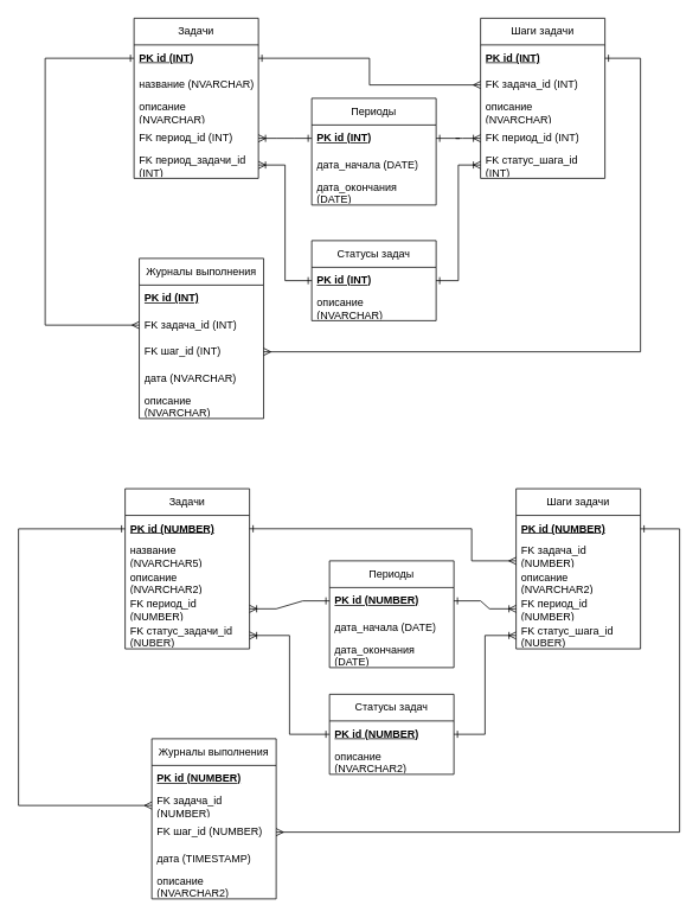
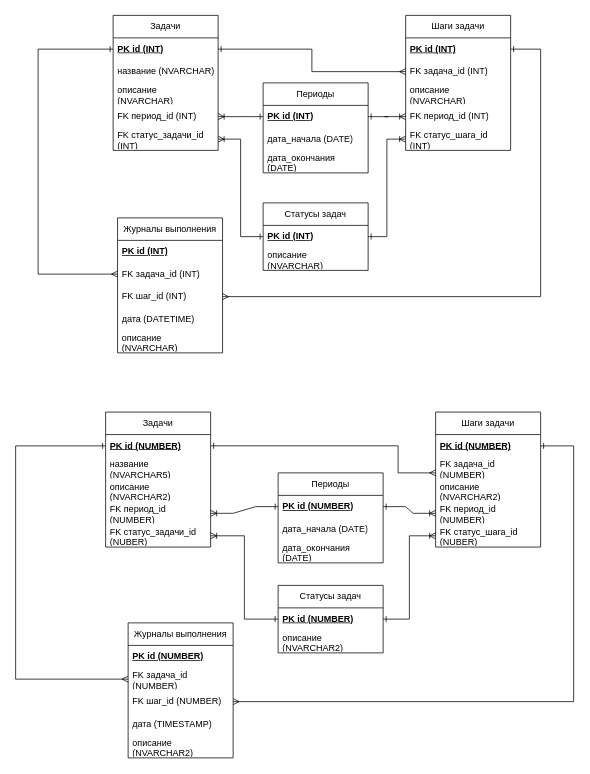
  <mxCell id="0" />
  <mxCell id="1" parent="0" />
  <mxCell id="2" value="Задачи" style="swimlane;fontStyle=0;childLayout=stackLayout;horizontal=1;startSize=30;horizontalStack=0;resizeParent=1;resizeParentMax=0;resizeLast=0;collapsible=1;marginBottom=0;whiteSpace=wrap;html=1;" parent="1" vertex="1"><mxGeometry x="150" y="20" width="140" height="180" as="geometry" /></mxCell>
  <mxCell id="3" value="&lt;b&gt;PK id (INT)&lt;/b&gt;" style="text;strokeColor=none;fillColor=none;align=left;verticalAlign=middle;spacingLeft=4;spacingRight=4;overflow=hidden;points=[[0,0.5],[1,0.5]];portConstraint=eastwest;rotatable=0;whiteSpace=wrap;html=1;fontStyle=4" parent="2" vertex="1"><mxGeometry y="30" width="140" height="30" as="geometry" /></mxCell>
  <mxCell id="4" value="название (NVARCHAR)" style="text;strokeColor=none;fillColor=none;align=left;verticalAlign=middle;spacingLeft=4;spacingRight=4;overflow=hidden;points=[[0,0.5],[1,0.5]];portConstraint=eastwest;rotatable=0;whiteSpace=wrap;html=1;" parent="2" vertex="1"><mxGeometry y="60" width="140" height="30" as="geometry" /></mxCell>
  <mxCell id="5" value="описание (NVARCHAR)" style="text;strokeColor=none;fillColor=none;align=left;verticalAlign=middle;spacingLeft=4;spacingRight=4;overflow=hidden;points=[[0,0.5],[1,0.5]];portConstraint=eastwest;rotatable=0;whiteSpace=wrap;html=1;" parent="2" vertex="1"><mxGeometry y="90" width="140" height="30" as="geometry" /></mxCell>
  <mxCell id="6" value="FK период_id (INT)" style="text;strokeColor=none;fillColor=none;align=left;verticalAlign=middle;spacingLeft=4;spacingRight=4;overflow=hidden;points=[[0,0.5],[1,0.5]];portConstraint=eastwest;rotatable=0;whiteSpace=wrap;html=1;" parent="2" vertex="1"><mxGeometry y="120" width="140" height="30" as="geometry" /></mxCell>
- <mxCell id="7" value="FK период_задачи_id (INT)" style="text;strokeColor=none;fillColor=none;align=left;verticalAlign=middle;spacingLeft=4;spacingRight=4;overflow=hidden;points=[[0,0.5],[1,0.5]];portConstraint=eastwest;rotatable=0;whiteSpace=wrap;html=1;" parent="2" vertex="1"><mxGeometry y="150" width="140" height="30" as="geometry" /></mxCell>
+ <mxCell id="7" value="FK статус_задачи_id (INT)" style="text;strokeColor=none;fillColor=none;align=left;verticalAlign=middle;spacingLeft=4;spacingRight=4;overflow=hidden;points=[[0,0.5],[1,0.5]];portConstraint=eastwest;rotatable=0;whiteSpace=wrap;html=1;" parent="2" vertex="1"><mxGeometry y="150" width="140" height="30" as="geometry" /></mxCell>
  <mxCell id="8" value="Шаги задачи" style="swimlane;fontStyle=0;childLayout=stackLayout;horizontal=1;startSize=30;horizontalStack=0;resizeParent=1;resizeParentMax=0;resizeLast=0;collapsible=1;marginBottom=0;whiteSpace=wrap;html=1;" parent="1" vertex="1"><mxGeometry x="540" y="20" width="140" height="180" as="geometry" /></mxCell>
  <mxCell id="9" value="PK id (INT)" style="text;strokeColor=none;fillColor=none;align=left;verticalAlign=middle;spacingLeft=4;spacingRight=4;overflow=hidden;points=[[0,0.5],[1,0.5]];portConstraint=eastwest;rotatable=0;whiteSpace=wrap;html=1;fontStyle=5" parent="8" vertex="1"><mxGeometry y="30" width="140" height="30" as="geometry" /></mxCell>
  <mxCell id="10" value="FK задача_id (INT)" style="text;strokeColor=none;fillColor=none;align=left;verticalAlign=middle;spacingLeft=4;spacingRight=4;overflow=hidden;points=[[0,0.5],[1,0.5]];portConstraint=eastwest;rotatable=0;whiteSpace=wrap;html=1;" parent="8" vertex="1"><mxGeometry y="60" width="140" height="30" as="geometry" /></mxCell>
  <mxCell id="11" value="описание (NVARCHAR)" style="text;strokeColor=none;fillColor=none;align=left;verticalAlign=middle;spacingLeft=4;spacingRight=4;overflow=hidden;points=[[0,0.5],[1,0.5]];portConstraint=eastwest;rotatable=0;whiteSpace=wrap;html=1;" parent="8" vertex="1"><mxGeometry y="90" width="140" height="30" as="geometry" /></mxCell>
  <mxCell id="12" value="FK период_id (INT)" style="text;strokeColor=none;fillColor=none;align=left;verticalAlign=middle;spacingLeft=4;spacingRight=4;overflow=hidden;points=[[0,0.5],[1,0.5]];portConstraint=eastwest;rotatable=0;whiteSpace=wrap;html=1;" parent="8" vertex="1"><mxGeometry y="120" width="140" height="30" as="geometry" /></mxCell>
  <mxCell id="13" value="FK статус_шага_id (INT)" style="text;strokeColor=none;fillColor=none;align=left;verticalAlign=middle;spacingLeft=4;spacingRight=4;overflow=hidden;points=[[0,0.5],[1,0.5]];portConstraint=eastwest;rotatable=0;whiteSpace=wrap;html=1;" parent="8" vertex="1"><mxGeometry y="150" width="140" height="30" as="geometry" /></mxCell>
  <mxCell id="14" value="Журналы выполнения" style="swimlane;fontStyle=0;childLayout=stackLayout;horizontal=1;startSize=30;horizontalStack=0;resizeParent=1;resizeParentMax=0;resizeLast=0;collapsible=1;marginBottom=0;whiteSpace=wrap;html=1;" parent="1" vertex="1"><mxGeometry x="155.91" y="290" width="140" height="180" as="geometry" /></mxCell>
  <mxCell id="15" value="PK id (INT)" style="text;strokeColor=none;fillColor=none;align=left;verticalAlign=middle;spacingLeft=4;spacingRight=4;overflow=hidden;points=[[0,0.5],[1,0.5]];portConstraint=eastwest;rotatable=0;whiteSpace=wrap;html=1;fontStyle=5" parent="14" vertex="1"><mxGeometry y="30" width="140" height="30" as="geometry" /></mxCell>
  <mxCell id="16" value="FK задача_id (INT)" style="text;strokeColor=none;fillColor=none;align=left;verticalAlign=middle;spacingLeft=4;spacingRight=4;overflow=hidden;points=[[0,0.5],[1,0.5]];portConstraint=eastwest;rotatable=0;whiteSpace=wrap;html=1;" parent="14" vertex="1"><mxGeometry y="60" width="140" height="30" as="geometry" /></mxCell>
  <mxCell id="17" value="FK шаг_id (INT)" style="text;strokeColor=none;fillColor=none;align=left;verticalAlign=middle;spacingLeft=4;spacingRight=4;overflow=hidden;points=[[0,0.5],[1,0.5]];portConstraint=eastwest;rotatable=0;whiteSpace=wrap;html=1;" parent="14" vertex="1"><mxGeometry y="90" width="140" height="30" as="geometry" /></mxCell>
- <mxCell id="18" value="дата (NVARCHAR)" style="text;strokeColor=none;fillColor=none;align=left;verticalAlign=middle;spacingLeft=4;spacingRight=4;overflow=hidden;points=[[0,0.5],[1,0.5]];portConstraint=eastwest;rotatable=0;whiteSpace=wrap;html=1;" parent="14" vertex="1"><mxGeometry y="120" width="140" height="30" as="geometry" /></mxCell>
+ <mxCell id="18" value="дата (DATETIME)" style="text;strokeColor=none;fillColor=none;align=left;verticalAlign=middle;spacingLeft=4;spacingRight=4;overflow=hidden;points=[[0,0.5],[1,0.5]];portConstraint=eastwest;rotatable=0;whiteSpace=wrap;html=1;" parent="14" vertex="1"><mxGeometry y="120" width="140" height="30" as="geometry" /></mxCell>
  <mxCell id="19" value="описание (NVARCHAR)" style="text;strokeColor=none;fillColor=none;align=left;verticalAlign=middle;spacingLeft=4;spacingRight=4;overflow=hidden;points=[[0,0.5],[1,0.5]];portConstraint=eastwest;rotatable=0;whiteSpace=wrap;html=1;" parent="14" vertex="1"><mxGeometry y="150" width="140" height="30" as="geometry" /></mxCell>
  <mxCell id="20" value="Статусы задач" style="swimlane;fontStyle=0;childLayout=stackLayout;horizontal=1;startSize=30;horizontalStack=0;resizeParent=1;resizeParentMax=0;resizeLast=0;collapsible=1;marginBottom=0;whiteSpace=wrap;html=1;" parent="1" vertex="1"><mxGeometry x="350" y="270" width="140" height="90" as="geometry" /></mxCell>
  <mxCell id="21" value="PK id (INT)" style="text;strokeColor=none;fillColor=none;align=left;verticalAlign=middle;spacingLeft=4;spacingRight=4;overflow=hidden;points=[[0,0.5],[1,0.5]];portConstraint=eastwest;rotatable=0;whiteSpace=wrap;html=1;fontStyle=5" parent="20" vertex="1"><mxGeometry y="30" width="140" height="30" as="geometry" /></mxCell>
  <mxCell id="22" value="описание (NVARCHAR)" style="text;strokeColor=none;fillColor=none;align=left;verticalAlign=middle;spacingLeft=4;spacingRight=4;overflow=hidden;points=[[0,0.5],[1,0.5]];portConstraint=eastwest;rotatable=0;whiteSpace=wrap;html=1;" parent="20" vertex="1"><mxGeometry y="60" width="140" height="30" as="geometry" /></mxCell>
  <mxCell id="23" value="Задачи" style="swimlane;fontStyle=0;childLayout=stackLayout;horizontal=1;startSize=30;horizontalStack=0;resizeParent=1;resizeParentMax=0;resizeLast=0;collapsible=1;marginBottom=0;whiteSpace=wrap;html=1;" parent="1" vertex="1"><mxGeometry x="140" y="548.93" width="140" height="180" as="geometry" /></mxCell>
  <mxCell id="24" value="&lt;b&gt;PK id (NUMBER)&lt;/b&gt;" style="text;strokeColor=none;fillColor=none;align=left;verticalAlign=middle;spacingLeft=4;spacingRight=4;overflow=hidden;points=[[0,0.5],[1,0.5]];portConstraint=eastwest;rotatable=0;whiteSpace=wrap;html=1;fontStyle=4" parent="23" vertex="1"><mxGeometry y="30" width="140" height="30" as="geometry" /></mxCell>
  <mxCell id="25" value="название (NVARCHAR5)" style="text;strokeColor=none;fillColor=none;align=left;verticalAlign=middle;spacingLeft=4;spacingRight=4;overflow=hidden;points=[[0,0.5],[1,0.5]];portConstraint=eastwest;rotatable=0;whiteSpace=wrap;html=1;" parent="23" vertex="1"><mxGeometry y="60" width="140" height="30" as="geometry" /></mxCell>
  <mxCell id="26" value="описание (NVARCHAR2)" style="text;strokeColor=none;fillColor=none;align=left;verticalAlign=middle;spacingLeft=4;spacingRight=4;overflow=hidden;points=[[0,0.5],[1,0.5]];portConstraint=eastwest;rotatable=0;whiteSpace=wrap;html=1;" parent="23" vertex="1"><mxGeometry y="90" width="140" height="30" as="geometry" /></mxCell>
  <mxCell id="27" value="FK период_id (NUMBER)" style="text;strokeColor=none;fillColor=none;align=left;verticalAlign=middle;spacingLeft=4;spacingRight=4;overflow=hidden;points=[[0,0.5],[1,0.5]];portConstraint=eastwest;rotatable=0;whiteSpace=wrap;html=1;" parent="23" vertex="1"><mxGeometry y="120" width="140" height="30" as="geometry" /></mxCell>
  <mxCell id="28" value="FK статус_задачи_id (NUBER)" style="text;strokeColor=none;fillColor=none;align=left;verticalAlign=middle;spacingLeft=4;spacingRight=4;overflow=hidden;points=[[0,0.5],[1,0.5]];portConstraint=eastwest;rotatable=0;whiteSpace=wrap;html=1;" parent="23" vertex="1"><mxGeometry y="150" width="140" height="30" as="geometry" /></mxCell>
  <mxCell id="29" value="Шаги задачи" style="swimlane;fontStyle=0;childLayout=stackLayout;horizontal=1;startSize=30;horizontalStack=0;resizeParent=1;resizeParentMax=0;resizeLast=0;collapsible=1;marginBottom=0;whiteSpace=wrap;html=1;" parent="1" vertex="1"><mxGeometry x="580" y="548.93" width="140" height="180" as="geometry" /></mxCell>
  <mxCell id="30" value="PK id (NUMBER)" style="text;strokeColor=none;fillColor=none;align=left;verticalAlign=middle;spacingLeft=4;spacingRight=4;overflow=hidden;points=[[0,0.5],[1,0.5]];portConstraint=eastwest;rotatable=0;whiteSpace=wrap;html=1;fontStyle=5" parent="29" vertex="1"><mxGeometry y="30" width="140" height="30" as="geometry" /></mxCell>
  <mxCell id="31" value="FK задача_id (NUMBER)" style="text;strokeColor=none;fillColor=none;align=left;verticalAlign=middle;spacingLeft=4;spacingRight=4;overflow=hidden;points=[[0,0.5],[1,0.5]];portConstraint=eastwest;rotatable=0;whiteSpace=wrap;html=1;" parent="29" vertex="1"><mxGeometry y="60" width="140" height="30" as="geometry" /></mxCell>
  <mxCell id="32" value="описание (NVARCHAR2)" style="text;strokeColor=none;fillColor=none;align=left;verticalAlign=middle;spacingLeft=4;spacingRight=4;overflow=hidden;points=[[0,0.5],[1,0.5]];portConstraint=eastwest;rotatable=0;whiteSpace=wrap;html=1;" parent="29" vertex="1"><mxGeometry y="90" width="140" height="30" as="geometry" /></mxCell>
  <mxCell id="33" value="FK период_id (NUMBER)" style="text;strokeColor=none;fillColor=none;align=left;verticalAlign=middle;spacingLeft=4;spacingRight=4;overflow=hidden;points=[[0,0.5],[1,0.5]];portConstraint=eastwest;rotatable=0;whiteSpace=wrap;html=1;" parent="29" vertex="1"><mxGeometry y="120" width="140" height="30" as="geometry" /></mxCell>
  <mxCell id="34" value="FK статус_шага_id (NUBER)" style="text;strokeColor=none;fillColor=none;align=left;verticalAlign=middle;spacingLeft=4;spacingRight=4;overflow=hidden;points=[[0,0.5],[1,0.5]];portConstraint=eastwest;rotatable=0;whiteSpace=wrap;html=1;" parent="29" vertex="1"><mxGeometry y="150" width="140" height="30" as="geometry" /></mxCell>
  <mxCell id="35" value="Журналы выполнения" style="swimlane;fontStyle=0;childLayout=stackLayout;horizontal=1;startSize=30;horizontalStack=0;resizeParent=1;resizeParentMax=0;resizeLast=0;collapsible=1;marginBottom=0;whiteSpace=wrap;html=1;" parent="1" vertex="1"><mxGeometry x="170" y="830" width="140" height="180" as="geometry" /></mxCell>
  <mxCell id="36" value="PK id (NUMBER)" style="text;strokeColor=none;fillColor=none;align=left;verticalAlign=middle;spacingLeft=4;spacingRight=4;overflow=hidden;points=[[0,0.5],[1,0.5]];portConstraint=eastwest;rotatable=0;whiteSpace=wrap;html=1;fontStyle=5" parent="35" vertex="1"><mxGeometry y="30" width="140" height="30" as="geometry" /></mxCell>
  <mxCell id="37" value="FK задача_id (NUMBER)" style="text;strokeColor=none;fillColor=none;align=left;verticalAlign=middle;spacingLeft=4;spacingRight=4;overflow=hidden;points=[[0,0.5],[1,0.5]];portConstraint=eastwest;rotatable=0;whiteSpace=wrap;html=1;" parent="35" vertex="1"><mxGeometry y="60" width="140" height="30" as="geometry" /></mxCell>
  <mxCell id="38" value="FK шаг_id (NUMBER)" style="text;strokeColor=none;fillColor=none;align=left;verticalAlign=middle;spacingLeft=4;spacingRight=4;overflow=hidden;points=[[0,0.5],[1,0.5]];portConstraint=eastwest;rotatable=0;whiteSpace=wrap;html=1;" parent="35" vertex="1"><mxGeometry y="90" width="140" height="30" as="geometry" /></mxCell>
  <mxCell id="39" value="дата (TIMESTAMP)" style="text;strokeColor=none;fillColor=none;align=left;verticalAlign=middle;spacingLeft=4;spacingRight=4;overflow=hidden;points=[[0,0.5],[1,0.5]];portConstraint=eastwest;rotatable=0;whiteSpace=wrap;html=1;" parent="35" vertex="1"><mxGeometry y="120" width="140" height="30" as="geometry" /></mxCell>
  <mxCell id="40" value="описание (NVARCHAR2)" style="text;strokeColor=none;fillColor=none;align=left;verticalAlign=middle;spacingLeft=4;spacingRight=4;overflow=hidden;points=[[0,0.5],[1,0.5]];portConstraint=eastwest;rotatable=0;whiteSpace=wrap;html=1;" parent="35" vertex="1"><mxGeometry y="150" width="140" height="30" as="geometry" /></mxCell>
  <mxCell id="41" value="Статусы задач" style="swimlane;fontStyle=0;childLayout=stackLayout;horizontal=1;startSize=30;horizontalStack=0;resizeParent=1;resizeParentMax=0;resizeLast=0;collapsible=1;marginBottom=0;whiteSpace=wrap;html=1;" parent="1" vertex="1"><mxGeometry x="370" y="780" width="140" height="90" as="geometry" /></mxCell>
  <mxCell id="42" value="PK id (NUMBER)" style="text;strokeColor=none;fillColor=none;align=left;verticalAlign=middle;spacingLeft=4;spacingRight=4;overflow=hidden;points=[[0,0.5],[1,0.5]];portConstraint=eastwest;rotatable=0;whiteSpace=wrap;html=1;fontStyle=5" parent="41" vertex="1"><mxGeometry y="30" width="140" height="30" as="geometry" /></mxCell>
  <mxCell id="43" value="описание (NVARCHAR2)" style="text;strokeColor=none;fillColor=none;align=left;verticalAlign=middle;spacingLeft=4;spacingRight=4;overflow=hidden;points=[[0,0.5],[1,0.5]];portConstraint=eastwest;rotatable=0;whiteSpace=wrap;html=1;" parent="41" vertex="1"><mxGeometry y="60" width="140" height="30" as="geometry" /></mxCell>
  <mxCell id="44" value="Периоды" style="swimlane;fontStyle=0;childLayout=stackLayout;horizontal=1;startSize=30;horizontalStack=0;resizeParent=1;resizeParentMax=0;resizeLast=0;collapsible=1;marginBottom=0;whiteSpace=wrap;html=1;" parent="1" vertex="1"><mxGeometry x="350" y="110" width="140" height="120" as="geometry" /></mxCell>
  <mxCell id="45" value="&lt;b&gt;PK id (INT)&lt;/b&gt;" style="text;strokeColor=none;fillColor=none;align=left;verticalAlign=middle;spacingLeft=4;spacingRight=4;overflow=hidden;points=[[0,0.5],[1,0.5]];portConstraint=eastwest;rotatable=0;whiteSpace=wrap;html=1;fontStyle=4" parent="44" vertex="1"><mxGeometry y="30" width="140" height="30" as="geometry" /></mxCell>
  <mxCell id="46" value="дата_начала (DATE)" style="text;strokeColor=none;fillColor=none;align=left;verticalAlign=middle;spacingLeft=4;spacingRight=4;overflow=hidden;points=[[0,0.5],[1,0.5]];portConstraint=eastwest;rotatable=0;whiteSpace=wrap;html=1;" parent="44" vertex="1"><mxGeometry y="60" width="140" height="30" as="geometry" /></mxCell>
  <mxCell id="47" value="дата_окончания (DATE)" style="text;strokeColor=none;fillColor=none;align=left;verticalAlign=middle;spacingLeft=4;spacingRight=4;overflow=hidden;points=[[0,0.5],[1,0.5]];portConstraint=eastwest;rotatable=0;whiteSpace=wrap;html=1;" parent="44" vertex="1"><mxGeometry y="90" width="140" height="30" as="geometry" /></mxCell>
  <mxCell id="48" value="Периоды" style="swimlane;fontStyle=0;childLayout=stackLayout;horizontal=1;startSize=30;horizontalStack=0;resizeParent=1;resizeParentMax=0;resizeLast=0;collapsible=1;marginBottom=0;whiteSpace=wrap;html=1;" parent="1" vertex="1"><mxGeometry x="370" y="630" width="140" height="120" as="geometry" /></mxCell>
  <mxCell id="49" value="&lt;b&gt;PK id (NUMBER)&lt;/b&gt;" style="text;strokeColor=none;fillColor=none;align=left;verticalAlign=middle;spacingLeft=4;spacingRight=4;overflow=hidden;points=[[0,0.5],[1,0.5]];portConstraint=eastwest;rotatable=0;whiteSpace=wrap;html=1;fontStyle=4" parent="48" vertex="1"><mxGeometry y="30" width="140" height="30" as="geometry" /></mxCell>
  <mxCell id="50" value="дата_начала (DATE)" style="text;strokeColor=none;fillColor=none;align=left;verticalAlign=middle;spacingLeft=4;spacingRight=4;overflow=hidden;points=[[0,0.5],[1,0.5]];portConstraint=eastwest;rotatable=0;whiteSpace=wrap;html=1;" parent="48" vertex="1"><mxGeometry y="60" width="140" height="30" as="geometry" /></mxCell>
  <mxCell id="51" value="дата_окончания (DATE)" style="text;strokeColor=none;fillColor=none;align=left;verticalAlign=middle;spacingLeft=4;spacingRight=4;overflow=hidden;points=[[0,0.5],[1,0.5]];portConstraint=eastwest;rotatable=0;whiteSpace=wrap;html=1;" parent="48" vertex="1"><mxGeometry y="90" width="140" height="30" as="geometry" /></mxCell>
  <mxCell id="52" value="" style="edgeStyle=orthogonalEdgeStyle;fontSize=12;html=1;endArrow=ERmany;startArrow=ERone;endFill=0;rounded=0;startFill=0;" parent="1" source="3" target="10" edge="1"><mxGeometry width="100" height="100" relative="1" as="geometry"><mxPoint x="410" y="190" as="sourcePoint" /><mxPoint x="510" y="90" as="targetPoint" /></mxGeometry></mxCell>
  <mxCell id="53" value="" style="edgeStyle=entityRelationEdgeStyle;fontSize=12;html=1;endArrow=ERoneToMany;startArrow=ERone;startFill=0;" parent="1" source="45" target="12" edge="1"><mxGeometry width="100" height="100" relative="1" as="geometry"><mxPoint x="570" y="340" as="sourcePoint" /><mxPoint x="670" y="240" as="targetPoint" /></mxGeometry></mxCell>
  <mxCell id="54" value="" style="edgeStyle=entityRelationEdgeStyle;fontSize=12;html=1;endArrow=ERoneToMany;startArrow=ERone;startFill=0;" parent="1" source="45" target="6" edge="1"><mxGeometry width="100" height="100" relative="1" as="geometry"><mxPoint x="490" y="195" as="sourcePoint" /><mxPoint x="550" y="165" as="targetPoint" /></mxGeometry></mxCell>
  <mxCell id="55" value="" style="edgeStyle=orthogonalEdgeStyle;fontSize=12;html=1;endArrow=ERoneToMany;startArrow=ERone;startFill=0;rounded=0;" parent="1" source="21" target="7" edge="1"><mxGeometry width="100" height="100" relative="1" as="geometry"><mxPoint x="160" y="330" as="sourcePoint" /><mxPoint x="260" y="230" as="targetPoint" /></mxGeometry></mxCell>
  <mxCell id="56" value="" style="edgeStyle=orthogonalEdgeStyle;fontSize=12;html=1;endArrow=ERoneToMany;startArrow=ERone;startFill=0;rounded=0;" parent="1" source="21" target="13" edge="1"><mxGeometry width="100" height="100" relative="1" as="geometry"><mxPoint x="350" y="325" as="sourcePoint" /><mxPoint x="300" y="195" as="targetPoint" /></mxGeometry></mxCell>
  <mxCell id="57" value="" style="edgeStyle=orthogonalEdgeStyle;fontSize=12;html=1;endArrow=ERone;startArrow=ERmany;endFill=0;startFill=0;rounded=0;" parent="1" source="16" target="3" edge="1"><mxGeometry width="100" height="100" relative="1" as="geometry"><mxPoint x="10" y="440" as="sourcePoint" /><mxPoint x="110" y="340" as="targetPoint" /><Array as="points"><mxPoint x="50" y="365" /><mxPoint x="50" y="65" /></Array></mxGeometry></mxCell>
  <mxCell id="58" value="" style="edgeStyle=orthogonalEdgeStyle;fontSize=12;html=1;endArrow=ERone;startArrow=ERmany;rounded=0;startFill=0;endFill=0;" parent="1" source="17" target="9" edge="1"><mxGeometry width="100" height="100" relative="1" as="geometry"><mxPoint x="100" y="395" as="sourcePoint" /><mxPoint x="160" y="75" as="targetPoint" /><Array as="points"><mxPoint x="720" y="395" /><mxPoint x="720" y="65" /></Array></mxGeometry></mxCell>
  <mxCell id="59" value="" style="edgeStyle=orthogonalEdgeStyle;fontSize=12;html=1;endArrow=ERoneToMany;rounded=0;startArrow=ERone;startFill=0;" parent="1" source="42" target="28" edge="1"><mxGeometry width="100" height="100" relative="1" as="geometry"><mxPoint x="370" y="858.93" as="sourcePoint" /><mxPoint x="310" y="728.93" as="targetPoint" /></mxGeometry></mxCell>
  <mxCell id="60" value="" style="edgeStyle=entityRelationEdgeStyle;fontSize=12;html=1;endArrow=ERoneToMany;rounded=0;startArrow=ERone;startFill=0;" parent="1" source="49" target="27" edge="1"><mxGeometry width="100" height="100" relative="1" as="geometry"><mxPoint x="360" y="660" as="sourcePoint" /><mxPoint x="300" y="660" as="targetPoint" /></mxGeometry></mxCell>
  <mxCell id="61" value="" style="edgeStyle=orthogonalEdgeStyle;fontSize=12;html=1;endArrow=ERoneToMany;rounded=0;startArrow=ERone;startFill=0;" parent="1" source="42" target="34" edge="1"><mxGeometry width="100" height="100" relative="1" as="geometry"><mxPoint x="510" y="820" as="sourcePoint" /><mxPoint x="560" y="690" as="targetPoint" /></mxGeometry></mxCell>
  <mxCell id="62" value="" style="edgeStyle=entityRelationEdgeStyle;fontSize=12;html=1;endArrow=ERoneToMany;rounded=0;startArrow=ERone;startFill=0;" parent="1" source="49" target="33" edge="1"><mxGeometry width="100" height="100" relative="1" as="geometry"><mxPoint x="520" y="720" as="sourcePoint" /><mxPoint x="570" y="720" as="targetPoint" /></mxGeometry></mxCell>
  <mxCell id="63" value="" style="edgeStyle=orthogonalEdgeStyle;fontSize=12;html=1;endArrow=ERmany;startArrow=ERone;rounded=0;endFill=0;startFill=0;" parent="1" source="24" target="31" edge="1"><mxGeometry width="100" height="100" relative="1" as="geometry"><mxPoint x="300" y="570" as="sourcePoint" /><mxPoint x="550" y="600" as="targetPoint" /><Array as="points"><mxPoint x="530" y="594" /><mxPoint x="530" y="630" /></Array></mxGeometry></mxCell>
  <mxCell id="64" value="" style="edgeStyle=orthogonalEdgeStyle;fontSize=12;html=1;endArrow=ERone;startArrow=ERmany;rounded=0;endFill=0;startFill=0;" parent="1" source="38" target="30" edge="1"><mxGeometry width="100" height="100" relative="1" as="geometry"><mxPoint x="340" y="970" as="sourcePoint" /><mxPoint x="724.09" y="640" as="targetPoint" /><Array as="points"><mxPoint x="764" y="935" /><mxPoint x="764" y="594" /></Array></mxGeometry></mxCell>
  <mxCell id="65" value="" style="edgeStyle=orthogonalEdgeStyle;fontSize=12;html=1;endArrow=ERone;startArrow=ERmany;rounded=0;startFill=0;endFill=0;" parent="1" source="37" target="24" edge="1"><mxGeometry width="100" height="100" relative="1" as="geometry"><mxPoint x="125.91" y="960" as="sourcePoint" /><mxPoint x="120" y="660" as="targetPoint" /><Array as="points"><mxPoint x="20" y="905" /><mxPoint x="20" y="594" /></Array></mxGeometry></mxCell>
